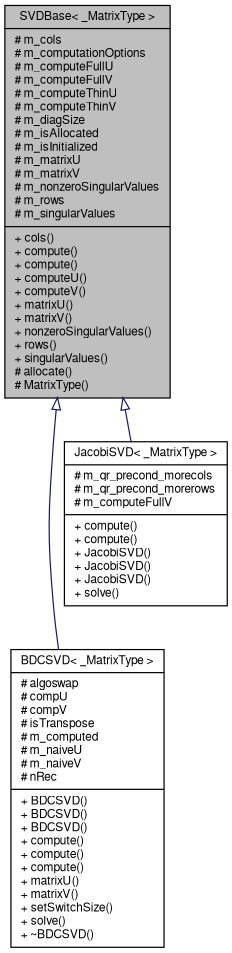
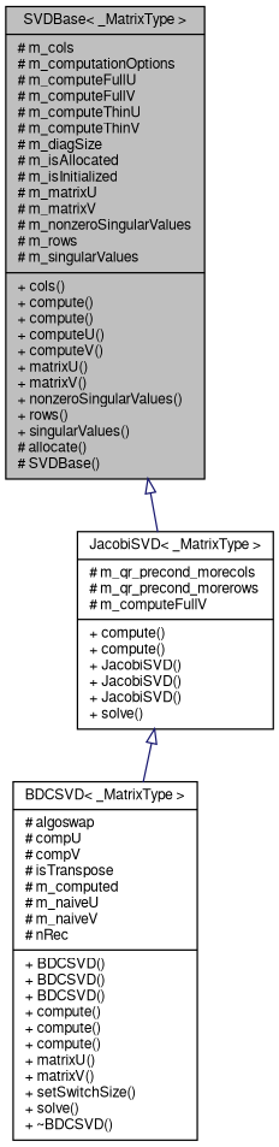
  digraph {
    node [color=black fillcolor=white fontname=FreeSans fontsize=10 shape=record style=filled]
    edge [arrowtail=onormal color=midnightblue dir=back fontname=FreeSans fontsize=10 labelfontname=FreeSans labelfontsize=10 style=solid]
-   n1 [fillcolor=grey75 fontcolor=black height=0.2 label="{SVDBase\< _MatrixType \>\n|# m_cols\l# m_computationOptions\l# m_computeFullU\l# m_computeFullV\l# m_computeThinU\l# m_computeThinV\l# m_diagSize\l# m_isAllocated\l# m_isInitialized\l# m_matrixU\l# m_matrixV\l# m_nonzeroSingularValues\l# m_rows\l# m_singularValues\l|+ cols()\l+ compute()\l+ compute()\l+ computeU()\l+ computeV()\l+ matrixU()\l+ matrixV()\l+ nonzeroSingularValues()\l+ rows()\l+ singularValues()\l# allocate()\l# MatrixType()\l}" width=0.4]
+   n1 [fillcolor=grey75 fontcolor=black height=0.2 label="{SVDBase\< _MatrixType \>\n|# m_cols\l# m_computationOptions\l# m_computeFullU\l# m_computeFullV\l# m_computeThinU\l# m_computeThinV\l# m_diagSize\l# m_isAllocated\l# m_isInitialized\l# m_matrixU\l# m_matrixV\l# m_nonzeroSingularValues\l# m_rows\l# m_singularValues\l|+ cols()\l+ compute()\l+ compute()\l+ computeU()\l+ computeV()\l+ matrixU()\l+ matrixV()\l+ nonzeroSingularValues()\l+ rows()\l+ singularValues()\l# allocate()\l# SVDBase()\l}" width=0.4]
    n2 [height=0.2 label="{BDCSVD\< _MatrixType \>\n|# algoswap\l# compU\l# compV\l# isTranspose\l# m_computed\l# m_naiveU\l# m_naiveV\l# nRec\l|+ BDCSVD()\l+ BDCSVD()\l+ BDCSVD()\l+ compute()\l+ compute()\l+ compute()\l+ matrixU()\l+ matrixV()\l+ setSwitchSize()\l+ solve()\l+ ~BDCSVD()\l}" width=0.4]
    n3 [height=0.2 label="{JacobiSVD\< _MatrixType \>\n|# m_qr_precond_morecols\l# m_qr_precond_morerows\l# m_computeFullV\l|+ compute()\l+ compute()\l+ JacobiSVD()\l+ JacobiSVD()\l+ JacobiSVD()\l+ solve()\l}" width=0.4]
-   n1 -> n2
+   n3 -> n2
    n1 -> n3
  }
